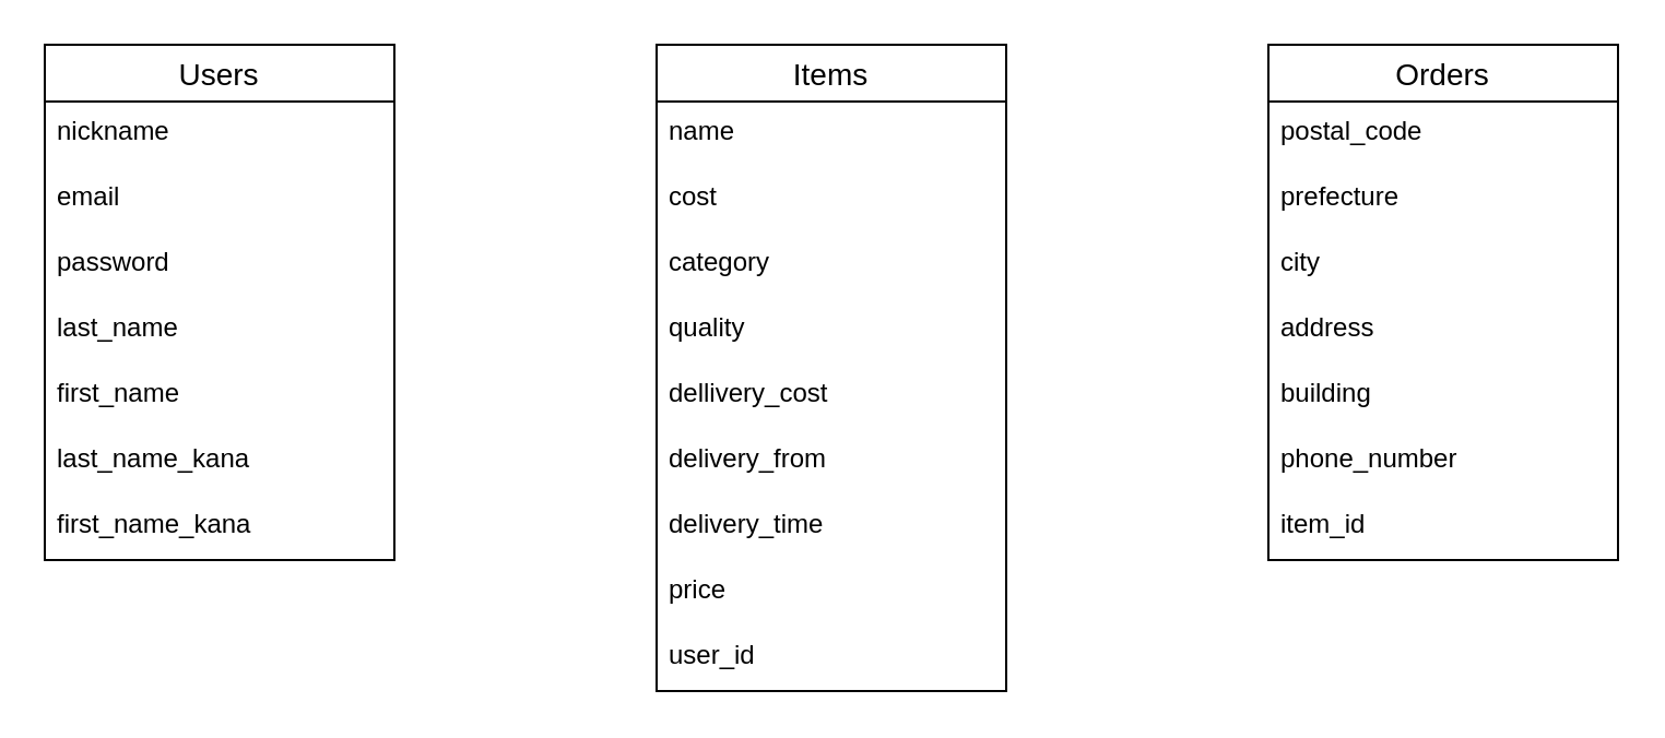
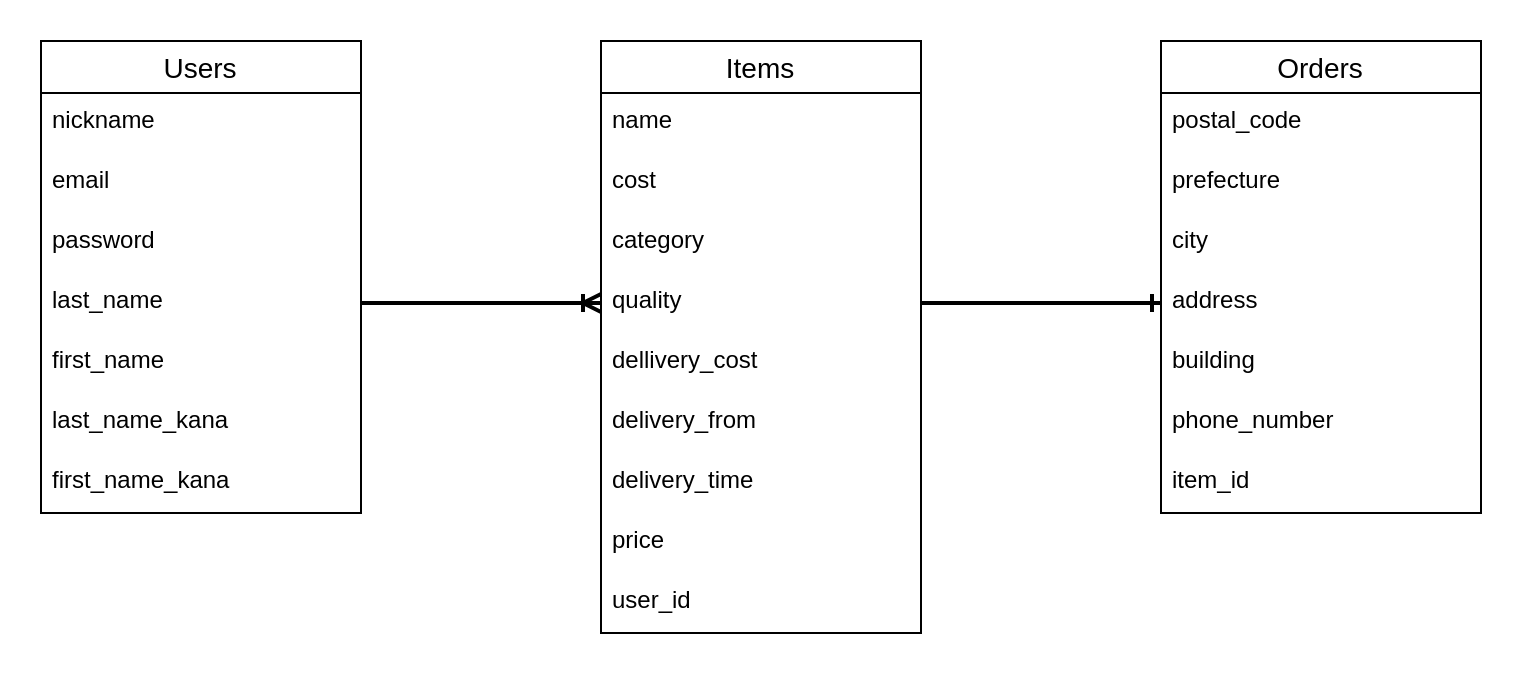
  <mxCell id="0" />
  <mxCell id="1" parent="0" />
  <mxCell id="2" value="Users" style="swimlane;fontStyle=0;childLayout=stackLayout;horizontal=1;startSize=26;horizontalStack=0;resizeParent=1;resizeParentMax=0;resizeLast=0;collapsible=1;marginBottom=0;align=center;fontSize=14;" vertex="1" parent="1"><mxGeometry x="20" y="20" width="160" height="236" as="geometry" /></mxCell>
  <mxCell id="3" value="nickname" style="text;strokeColor=none;fillColor=none;spacingLeft=4;spacingRight=4;overflow=hidden;rotatable=0;points=[[0,0.5],[1,0.5]];portConstraint=eastwest;fontSize=12;" vertex="1" parent="2"><mxGeometry y="26" width="160" height="30" as="geometry" /></mxCell>
  <mxCell id="4" value="email" style="text;strokeColor=none;fillColor=none;spacingLeft=4;spacingRight=4;overflow=hidden;rotatable=0;points=[[0,0.5],[1,0.5]];portConstraint=eastwest;fontSize=12;" vertex="1" parent="2"><mxGeometry y="56" width="160" height="30" as="geometry" /></mxCell>
  <mxCell id="5" value="password" style="text;strokeColor=none;fillColor=none;spacingLeft=4;spacingRight=4;overflow=hidden;rotatable=0;points=[[0,0.5],[1,0.5]];portConstraint=eastwest;fontSize=12;" vertex="1" parent="2"><mxGeometry y="86" width="160" height="30" as="geometry" /></mxCell>
  <mxCell id="6" value="last_name" style="text;strokeColor=none;fillColor=none;spacingLeft=4;spacingRight=4;overflow=hidden;rotatable=0;points=[[0,0.5],[1,0.5]];portConstraint=eastwest;fontSize=12;" vertex="1" parent="2"><mxGeometry y="116" width="160" height="30" as="geometry" /></mxCell>
  <mxCell id="7" value="first_name" style="text;strokeColor=none;fillColor=none;spacingLeft=4;spacingRight=4;overflow=hidden;rotatable=0;points=[[0,0.5],[1,0.5]];portConstraint=eastwest;fontSize=12;" vertex="1" parent="2"><mxGeometry y="146" width="160" height="30" as="geometry" /></mxCell>
  <mxCell id="8" value="last_name_kana" style="text;strokeColor=none;fillColor=none;spacingLeft=4;spacingRight=4;overflow=hidden;rotatable=0;points=[[0,0.5],[1,0.5]];portConstraint=eastwest;fontSize=12;" vertex="1" parent="2"><mxGeometry y="176" width="160" height="30" as="geometry" /></mxCell>
  <mxCell id="9" value="first_name_kana" style="text;strokeColor=none;fillColor=none;spacingLeft=4;spacingRight=4;overflow=hidden;rotatable=0;points=[[0,0.5],[1,0.5]];portConstraint=eastwest;fontSize=12;" vertex="1" parent="2"><mxGeometry y="206" width="160" height="30" as="geometry" /></mxCell>
  <mxCell id="10" value="Items" style="swimlane;fontStyle=0;childLayout=stackLayout;horizontal=1;startSize=26;horizontalStack=0;resizeParent=1;resizeParentMax=0;resizeLast=0;collapsible=1;marginBottom=0;align=center;fontSize=14;" vertex="1" parent="1"><mxGeometry x="300" y="20" width="160" height="296" as="geometry" /></mxCell>
  <mxCell id="11" value="name" style="text;strokeColor=none;fillColor=none;spacingLeft=4;spacingRight=4;overflow=hidden;rotatable=0;points=[[0,0.5],[1,0.5]];portConstraint=eastwest;fontSize=12;" vertex="1" parent="10"><mxGeometry y="26" width="160" height="30" as="geometry" /></mxCell>
  <mxCell id="12" value="cost" style="text;strokeColor=none;fillColor=none;spacingLeft=4;spacingRight=4;overflow=hidden;rotatable=0;points=[[0,0.5],[1,0.5]];portConstraint=eastwest;fontSize=12;" vertex="1" parent="10"><mxGeometry y="56" width="160" height="30" as="geometry" /></mxCell>
  <mxCell id="13" value="category" style="text;strokeColor=none;fillColor=none;spacingLeft=4;spacingRight=4;overflow=hidden;rotatable=0;points=[[0,0.5],[1,0.5]];portConstraint=eastwest;fontSize=12;" vertex="1" parent="10"><mxGeometry y="86" width="160" height="30" as="geometry" /></mxCell>
  <mxCell id="14" value="quality" style="text;strokeColor=none;fillColor=none;spacingLeft=4;spacingRight=4;overflow=hidden;rotatable=0;points=[[0,0.5],[1,0.5]];portConstraint=eastwest;fontSize=12;" vertex="1" parent="10"><mxGeometry y="116" width="160" height="30" as="geometry" /></mxCell>
  <mxCell id="15" value="dellivery_cost" style="text;strokeColor=none;fillColor=none;spacingLeft=4;spacingRight=4;overflow=hidden;rotatable=0;points=[[0,0.5],[1,0.5]];portConstraint=eastwest;fontSize=12;" vertex="1" parent="10"><mxGeometry y="146" width="160" height="30" as="geometry" /></mxCell>
  <mxCell id="16" value="delivery_from" style="text;strokeColor=none;fillColor=none;spacingLeft=4;spacingRight=4;overflow=hidden;rotatable=0;points=[[0,0.5],[1,0.5]];portConstraint=eastwest;fontSize=12;" vertex="1" parent="10"><mxGeometry y="176" width="160" height="30" as="geometry" /></mxCell>
  <mxCell id="17" value="delivery_time" style="text;strokeColor=none;fillColor=none;spacingLeft=4;spacingRight=4;overflow=hidden;rotatable=0;points=[[0,0.5],[1,0.5]];portConstraint=eastwest;fontSize=12;" vertex="1" parent="10"><mxGeometry y="206" width="160" height="30" as="geometry" /></mxCell>
  <mxCell id="18" value="price" style="text;strokeColor=none;fillColor=none;spacingLeft=4;spacingRight=4;overflow=hidden;rotatable=0;points=[[0,0.5],[1,0.5]];portConstraint=eastwest;fontSize=12;" vertex="1" parent="10"><mxGeometry y="236" width="160" height="30" as="geometry" /></mxCell>
  <mxCell id="19" value="user_id" style="text;strokeColor=none;fillColor=none;spacingLeft=4;spacingRight=4;overflow=hidden;rotatable=0;points=[[0,0.5],[1,0.5]];portConstraint=eastwest;fontSize=12;" vertex="1" parent="10"><mxGeometry y="266" width="160" height="30" as="geometry" /></mxCell>
+ <mxCell id="20" style="edgeStyle=none;html=1;exitX=1;exitY=0.5;exitDx=0;exitDy=0;entryX=0;entryY=0.5;entryDx=0;entryDy=0;endArrow=ERoneToMany;endFill=0;strokeWidth=2;" edge="1" parent="1" source="6" target="14"><mxGeometry relative="1" as="geometry" /></mxCell>
  <mxCell id="21" value="Orders" style="swimlane;fontStyle=0;childLayout=stackLayout;horizontal=1;startSize=26;horizontalStack=0;resizeParent=1;resizeParentMax=0;resizeLast=0;collapsible=1;marginBottom=0;align=center;fontSize=14;" vertex="1" parent="1"><mxGeometry x="580" y="20" width="160" height="236" as="geometry" /></mxCell>
  <mxCell id="22" value="postal_code" style="text;strokeColor=none;fillColor=none;spacingLeft=4;spacingRight=4;overflow=hidden;rotatable=0;points=[[0,0.5],[1,0.5]];portConstraint=eastwest;fontSize=12;" vertex="1" parent="21"><mxGeometry y="26" width="160" height="30" as="geometry" /></mxCell>
  <mxCell id="23" value="prefecture" style="text;strokeColor=none;fillColor=none;spacingLeft=4;spacingRight=4;overflow=hidden;rotatable=0;points=[[0,0.5],[1,0.5]];portConstraint=eastwest;fontSize=12;" vertex="1" parent="21"><mxGeometry y="56" width="160" height="30" as="geometry" /></mxCell>
  <mxCell id="24" value="city" style="text;strokeColor=none;fillColor=none;spacingLeft=4;spacingRight=4;overflow=hidden;rotatable=0;points=[[0,0.5],[1,0.5]];portConstraint=eastwest;fontSize=12;" vertex="1" parent="21"><mxGeometry y="86" width="160" height="30" as="geometry" /></mxCell>
  <mxCell id="25" value="address" style="text;strokeColor=none;fillColor=none;spacingLeft=4;spacingRight=4;overflow=hidden;rotatable=0;points=[[0,0.5],[1,0.5]];portConstraint=eastwest;fontSize=12;" vertex="1" parent="21"><mxGeometry y="116" width="160" height="30" as="geometry" /></mxCell>
  <mxCell id="26" value="building" style="text;strokeColor=none;fillColor=none;spacingLeft=4;spacingRight=4;overflow=hidden;rotatable=0;points=[[0,0.5],[1,0.5]];portConstraint=eastwest;fontSize=12;" vertex="1" parent="21"><mxGeometry y="146" width="160" height="30" as="geometry" /></mxCell>
  <mxCell id="27" value="phone_number" style="text;strokeColor=none;fillColor=none;spacingLeft=4;spacingRight=4;overflow=hidden;rotatable=0;points=[[0,0.5],[1,0.5]];portConstraint=eastwest;fontSize=12;" vertex="1" parent="21"><mxGeometry y="176" width="160" height="30" as="geometry" /></mxCell>
  <mxCell id="28" value="item_id" style="text;strokeColor=none;fillColor=none;spacingLeft=4;spacingRight=4;overflow=hidden;rotatable=0;points=[[0,0.5],[1,0.5]];portConstraint=eastwest;fontSize=12;" vertex="1" parent="21"><mxGeometry y="206" width="160" height="30" as="geometry" /></mxCell>
+ <mxCell id="29" style="edgeStyle=none;html=1;exitX=1;exitY=0.5;exitDx=0;exitDy=0;entryX=0;entryY=0.5;entryDx=0;entryDy=0;strokeWidth=2;endArrow=ERone;endFill=0;" edge="1" parent="1" source="14" target="25"><mxGeometry relative="1" as="geometry" /></mxCell>
